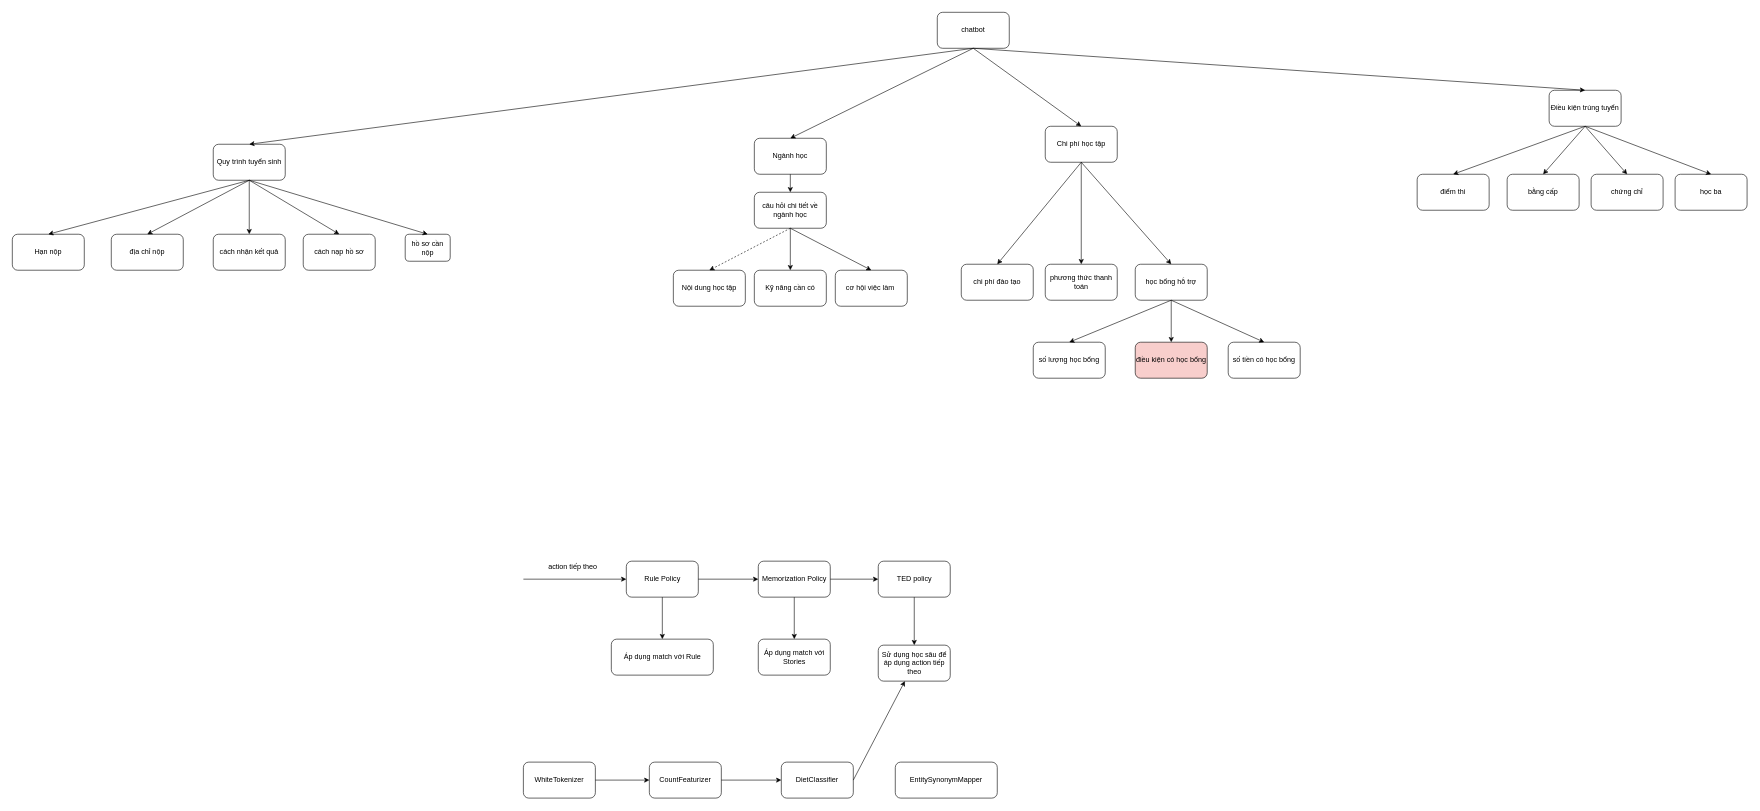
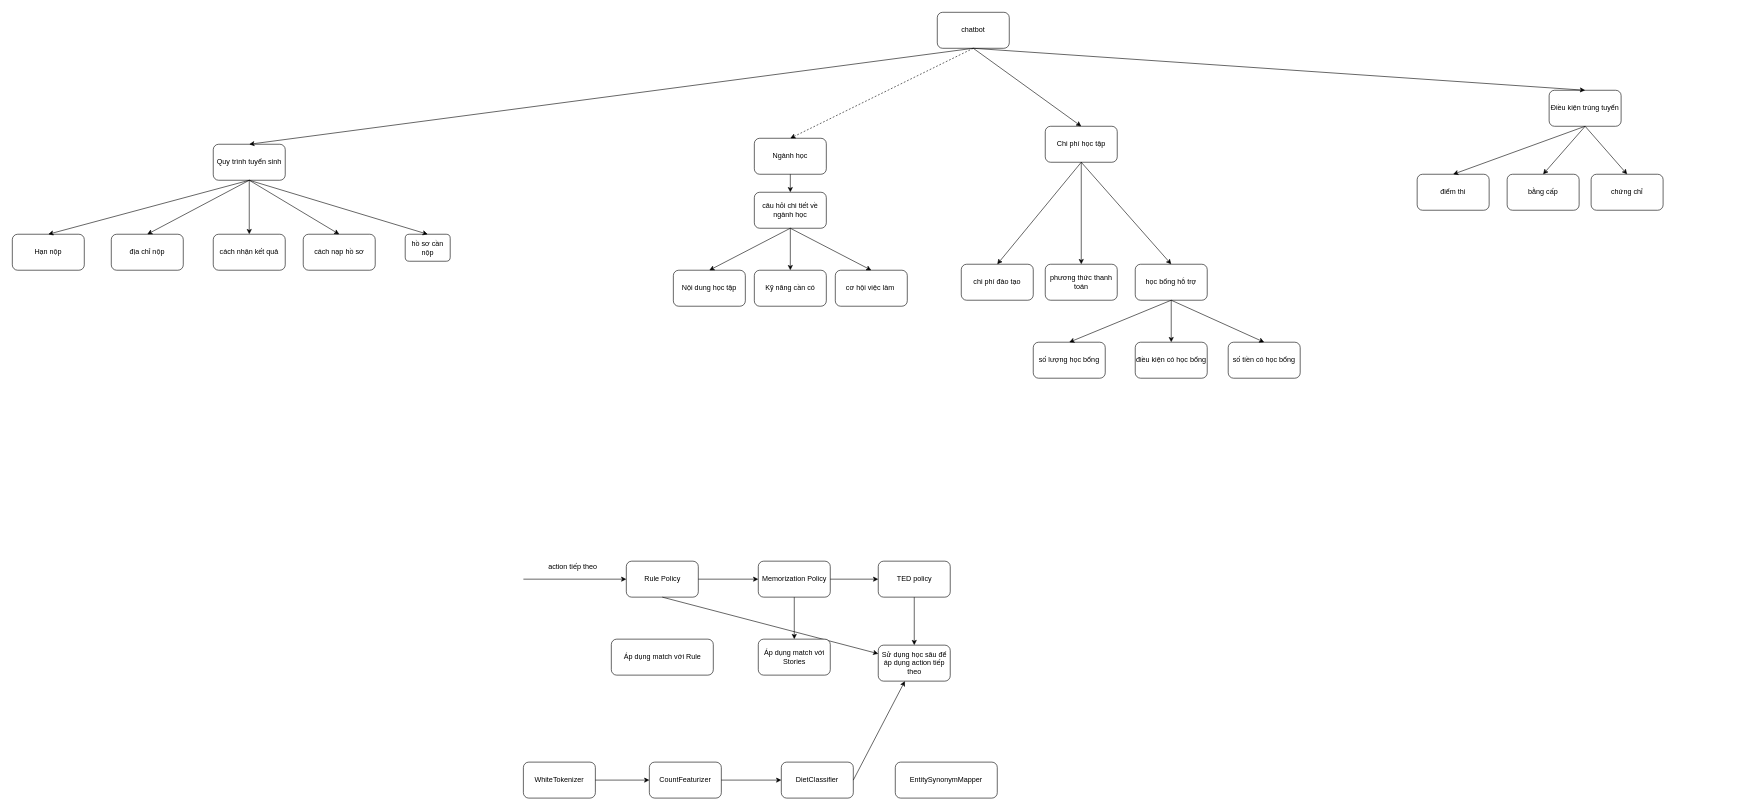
  <mxCell id="0" />
  <mxCell id="1" parent="0" />
  <mxCell id="2" value="Quy trình tuyển sinh" style="rounded=1;whiteSpace=wrap;html=1;" parent="1" vertex="1"><mxGeometry x="355" y="240" width="120" height="60" as="geometry" /></mxCell>
  <mxCell id="3" value="Ngành học" style="rounded=1;whiteSpace=wrap;html=1;" parent="1" vertex="1"><mxGeometry x="1257" y="230" width="120" height="60" as="geometry" /></mxCell>
  <mxCell id="4" value="Chi phí học tập" style="rounded=1;whiteSpace=wrap;html=1;" parent="1" vertex="1"><mxGeometry x="1742" y="210" width="120" height="60" as="geometry" /></mxCell>
  <mxCell id="5" value="Điều kiện trúng tuyển" style="rounded=1;whiteSpace=wrap;html=1;" parent="1" vertex="1"><mxGeometry x="2582" y="150" width="120" height="60" as="geometry" /></mxCell>
  <mxCell id="6" value="cách nhận kết quả" style="rounded=1;whiteSpace=wrap;html=1;" parent="1" vertex="1"><mxGeometry x="355" y="390" width="120" height="60" as="geometry" /></mxCell>
  <mxCell id="7" value="cách nạp hồ sơ" style="rounded=1;whiteSpace=wrap;html=1;" parent="1" vertex="1"><mxGeometry x="505" y="390" width="120" height="60" as="geometry" /></mxCell>
  <mxCell id="8" value="hồ sơ cần nộp" style="rounded=1;whiteSpace=wrap;html=1;" parent="1" vertex="1"><mxGeometry x="675" y="390" width="75" height="45" as="geometry" /></mxCell>
  <mxCell id="9" value="địa chỉ nộp" style="rounded=1;whiteSpace=wrap;html=1;" parent="1" vertex="1"><mxGeometry x="185" y="390" width="120" height="60" as="geometry" /></mxCell>
  <mxCell id="10" value="Hạn nộp" style="rounded=1;whiteSpace=wrap;html=1;" parent="1" vertex="1"><mxGeometry x="20" y="390" width="120" height="60" as="geometry" /></mxCell>
  <mxCell id="11" value="câu hỏi chi tiết về ngành học" style="rounded=1;whiteSpace=wrap;html=1;" parent="1" vertex="1"><mxGeometry x="1257" y="320" width="120" height="60" as="geometry" /></mxCell>
  <mxCell id="12" value="Nội dung học tập" style="rounded=1;whiteSpace=wrap;html=1;" parent="1" vertex="1"><mxGeometry x="1122" y="450" width="120" height="60" as="geometry" /></mxCell>
  <mxCell id="13" value="Kỹ năng cần có" style="rounded=1;whiteSpace=wrap;html=1;" parent="1" vertex="1"><mxGeometry x="1257" y="450" width="120" height="60" as="geometry" /></mxCell>
  <mxCell id="14" value="cơ hội việc làm&amp;nbsp;" style="rounded=1;whiteSpace=wrap;html=1;" parent="1" vertex="1"><mxGeometry x="1392" y="450" width="120" height="60" as="geometry" /></mxCell>
  <mxCell id="15" value="chatbot" style="rounded=1;whiteSpace=wrap;html=1;" parent="1" vertex="1"><mxGeometry x="1562" y="20" width="120" height="60" as="geometry" /></mxCell>
  <mxCell id="16" value="" style="endArrow=classic;html=1;entryX=0.5;entryY=0;entryDx=0;entryDy=0;exitX=0.5;exitY=1;exitDx=0;exitDy=0;" parent="1" source="15" target="2" edge="1"><mxGeometry width="50" height="50" relative="1" as="geometry"><mxPoint x="1262" y="10" as="sourcePoint" /><mxPoint x="1312" y="-40" as="targetPoint" /></mxGeometry></mxCell>
  <mxCell id="17" value="" style="endArrow=classic;html=1;exitX=0.5;exitY=1;exitDx=0;exitDy=0;entryX=0.5;entryY=0;entryDx=0;entryDy=0;" parent="1" source="2" target="9" edge="1"><mxGeometry width="50" height="50" relative="1" as="geometry"><mxPoint x="305" y="320" as="sourcePoint" /><mxPoint x="355" y="270" as="targetPoint" /></mxGeometry></mxCell>
  <mxCell id="18" value="" style="endArrow=classic;html=1;entryX=0.5;entryY=0;entryDx=0;entryDy=0;exitX=0.5;exitY=1;exitDx=0;exitDy=0;" parent="1" source="2" target="6" edge="1"><mxGeometry width="50" height="50" relative="1" as="geometry"><mxPoint x="85" y="340" as="sourcePoint" /><mxPoint x="135" y="290" as="targetPoint" /></mxGeometry></mxCell>
  <mxCell id="19" value="" style="endArrow=classic;html=1;entryX=0.5;entryY=0;entryDx=0;entryDy=0;exitX=0.5;exitY=1;exitDx=0;exitDy=0;" parent="1" source="2" target="7" edge="1"><mxGeometry width="50" height="50" relative="1" as="geometry"><mxPoint x="155" y="370" as="sourcePoint" /><mxPoint x="205" y="320" as="targetPoint" /></mxGeometry></mxCell>
  <mxCell id="20" value="" style="endArrow=classic;html=1;entryX=0.5;entryY=0;entryDx=0;entryDy=0;exitX=0.5;exitY=1;exitDx=0;exitDy=0;" parent="1" source="2" target="8" edge="1"><mxGeometry width="50" height="50" relative="1" as="geometry"><mxPoint x="645" y="370" as="sourcePoint" /><mxPoint x="695" y="320" as="targetPoint" /></mxGeometry></mxCell>
- <mxCell id="21" value="" style="endArrow=classic;html=1;entryX=0.5;entryY=0;entryDx=0;entryDy=0;exitX=0.5;exitY=1;exitDx=0;exitDy=0;dashed=1;" parent="1" source="11" target="12" edge="1"><mxGeometry width="50" height="50" relative="1" as="geometry"><mxPoint x="1072" y="510" as="sourcePoint" /><mxPoint x="1122" y="460" as="targetPoint" /></mxGeometry></mxCell>
+ <mxCell id="21" value="" style="endArrow=classic;html=1;entryX=0.5;entryY=0;entryDx=0;entryDy=0;exitX=0.5;exitY=1;exitDx=0;exitDy=0;" parent="1" source="11" target="12" edge="1"><mxGeometry width="50" height="50" relative="1" as="geometry"><mxPoint x="1072" y="510" as="sourcePoint" /><mxPoint x="1122" y="460" as="targetPoint" /></mxGeometry></mxCell>
  <mxCell id="22" value="" style="endArrow=classic;html=1;entryX=0.5;entryY=0;entryDx=0;entryDy=0;exitX=0.5;exitY=1;exitDx=0;exitDy=0;" parent="1" source="11" target="13" edge="1"><mxGeometry width="50" height="50" relative="1" as="geometry"><mxPoint x="1312" y="440" as="sourcePoint" /><mxPoint x="1092" y="430" as="targetPoint" /></mxGeometry></mxCell>
  <mxCell id="23" value="" style="endArrow=classic;html=1;entryX=0.5;entryY=0;entryDx=0;entryDy=0;exitX=0.5;exitY=1;exitDx=0;exitDy=0;" parent="1" source="11" target="14" edge="1"><mxGeometry width="50" height="50" relative="1" as="geometry"><mxPoint x="1442" y="470" as="sourcePoint" /><mxPoint x="1492" y="420" as="targetPoint" /></mxGeometry></mxCell>
  <mxCell id="24" value="" style="endArrow=classic;html=1;exitX=0.5;exitY=1;exitDx=0;exitDy=0;entryX=0.5;entryY=0;entryDx=0;entryDy=0;" parent="1" source="3" target="11" edge="1"><mxGeometry width="50" height="50" relative="1" as="geometry"><mxPoint x="1182" y="410" as="sourcePoint" /><mxPoint x="1232" y="360" as="targetPoint" /></mxGeometry></mxCell>
- <mxCell id="25" value="" style="endArrow=classic;html=1;exitX=0.5;exitY=1;exitDx=0;exitDy=0;entryX=0.5;entryY=0;entryDx=0;entryDy=0;" parent="1" source="15" target="3" edge="1"><mxGeometry width="50" height="50" relative="1" as="geometry"><mxPoint x="1252" y="200" as="sourcePoint" /><mxPoint x="1302" y="150" as="targetPoint" /></mxGeometry></mxCell>
+ <mxCell id="25" value="" style="endArrow=classic;html=1;exitX=0.5;exitY=1;exitDx=0;exitDy=0;entryX=0.5;entryY=0;entryDx=0;entryDy=0;dashed=1;" parent="1" source="15" target="3" edge="1"><mxGeometry width="50" height="50" relative="1" as="geometry"><mxPoint x="1252" y="200" as="sourcePoint" /><mxPoint x="1302" y="150" as="targetPoint" /></mxGeometry></mxCell>
  <mxCell id="26" value="chi phí đào tạo" style="rounded=1;whiteSpace=wrap;html=1;" parent="1" vertex="1"><mxGeometry x="1602" y="440" width="120" height="60" as="geometry" /></mxCell>
  <mxCell id="27" value="phương thức thanh toán" style="rounded=1;whiteSpace=wrap;html=1;" parent="1" vertex="1"><mxGeometry x="1742" y="440" width="120" height="60" as="geometry" /></mxCell>
  <mxCell id="28" value="học bổng hỗ trợ" style="rounded=1;whiteSpace=wrap;html=1;" parent="1" vertex="1"><mxGeometry x="1892" y="440" width="120" height="60" as="geometry" /></mxCell>
  <mxCell id="29" value="" style="endArrow=classic;html=1;exitX=0.5;exitY=1;exitDx=0;exitDy=0;entryX=0.5;entryY=0;entryDx=0;entryDy=0;" parent="1" source="4" target="26" edge="1"><mxGeometry width="50" height="50" relative="1" as="geometry"><mxPoint x="1802" y="330" as="sourcePoint" /><mxPoint x="1852" y="280" as="targetPoint" /></mxGeometry></mxCell>
  <mxCell id="30" value="" style="endArrow=classic;html=1;entryX=0.5;entryY=0;entryDx=0;entryDy=0;exitX=0.5;exitY=1;exitDx=0;exitDy=0;" parent="1" source="4" target="27" edge="1"><mxGeometry width="50" height="50" relative="1" as="geometry"><mxPoint x="1712" y="430" as="sourcePoint" /><mxPoint x="1762" y="380" as="targetPoint" /></mxGeometry></mxCell>
  <mxCell id="31" value="" style="endArrow=classic;html=1;entryX=0.5;entryY=0;entryDx=0;entryDy=0;exitX=0.5;exitY=1;exitDx=0;exitDy=0;" parent="1" source="4" target="28" edge="1"><mxGeometry width="50" height="50" relative="1" as="geometry"><mxPoint x="1832" y="310" as="sourcePoint" /><mxPoint x="1882" y="260" as="targetPoint" /></mxGeometry></mxCell>
  <mxCell id="32" value="" style="endArrow=classic;html=1;entryX=0.5;entryY=0;entryDx=0;entryDy=0;exitX=0.5;exitY=1;exitDx=0;exitDy=0;" parent="1" source="15" target="4" edge="1"><mxGeometry width="50" height="50" relative="1" as="geometry"><mxPoint x="1622" y="160" as="sourcePoint" /><mxPoint x="1672" y="110" as="targetPoint" /></mxGeometry></mxCell>
  <mxCell id="33" value="" style="endArrow=classic;html=1;entryX=0.5;entryY=0;entryDx=0;entryDy=0;exitX=0.5;exitY=1;exitDx=0;exitDy=0;" parent="1" source="15" target="5" edge="1"><mxGeometry width="50" height="50" relative="1" as="geometry"><mxPoint x="1712" y="110" as="sourcePoint" /><mxPoint x="1702" y="120" as="targetPoint" /></mxGeometry></mxCell>
  <mxCell id="34" value="điểm thi" style="rounded=1;whiteSpace=wrap;html=1;" parent="1" vertex="1"><mxGeometry x="2362" y="290" width="120" height="60" as="geometry" /></mxCell>
  <mxCell id="35" value="bằng cấp" style="rounded=1;whiteSpace=wrap;html=1;" parent="1" vertex="1"><mxGeometry x="2512" y="290" width="120" height="60" as="geometry" /></mxCell>
  <mxCell id="36" value="chứng chỉ" style="rounded=1;whiteSpace=wrap;html=1;" parent="1" vertex="1"><mxGeometry x="2652" y="290" width="120" height="60" as="geometry" /></mxCell>
- <mxCell id="37" value="học ba" style="rounded=1;whiteSpace=wrap;html=1;" parent="1" vertex="1"><mxGeometry x="2792" y="290" width="120" height="60" as="geometry" /></mxCell>
  <mxCell id="38" value="" style="endArrow=classic;html=1;exitX=0.5;exitY=1;exitDx=0;exitDy=0;entryX=0.5;entryY=0;entryDx=0;entryDy=0;" parent="1" source="5" target="34" edge="1"><mxGeometry width="50" height="50" relative="1" as="geometry"><mxPoint x="2302" y="270" as="sourcePoint" /><mxPoint x="2352" y="220" as="targetPoint" /></mxGeometry></mxCell>
  <mxCell id="39" value="" style="endArrow=classic;html=1;exitX=0.5;exitY=1;exitDx=0;exitDy=0;entryX=0.5;entryY=0;entryDx=0;entryDy=0;" parent="1" source="5" target="35" edge="1"><mxGeometry width="50" height="50" relative="1" as="geometry"><mxPoint x="2342" y="240" as="sourcePoint" /><mxPoint x="2392" y="190" as="targetPoint" /></mxGeometry></mxCell>
  <mxCell id="40" value="" style="endArrow=classic;html=1;entryX=0.5;entryY=0;entryDx=0;entryDy=0;exitX=0.5;exitY=1;exitDx=0;exitDy=0;" parent="1" source="5" target="36" edge="1"><mxGeometry width="50" height="50" relative="1" as="geometry"><mxPoint x="2382" y="270" as="sourcePoint" /><mxPoint x="2432" y="220" as="targetPoint" /></mxGeometry></mxCell>
- <mxCell id="41" value="" style="endArrow=classic;html=1;entryX=0.5;entryY=0;entryDx=0;entryDy=0;exitX=0.5;exitY=1;exitDx=0;exitDy=0;" parent="1" source="5" target="37" edge="1"><mxGeometry width="50" height="50" relative="1" as="geometry"><mxPoint x="2792" y="210" as="sourcePoint" /><mxPoint x="2772" y="190" as="targetPoint" /></mxGeometry></mxCell>
  <mxCell id="42" value="" style="endArrow=classic;html=1;exitX=0.5;exitY=1;exitDx=0;exitDy=0;entryX=0.5;entryY=0;entryDx=0;entryDy=0;" parent="1" source="2" target="10" edge="1"><mxGeometry width="50" height="50" relative="1" as="geometry"><mxPoint x="-75" y="350" as="sourcePoint" /><mxPoint x="-25" y="300" as="targetPoint" /></mxGeometry></mxCell>
  <mxCell id="43" value="số lượng học bổng" style="rounded=1;whiteSpace=wrap;html=1;" parent="1" vertex="1"><mxGeometry x="1722" y="570" width="120" height="60" as="geometry" /></mxCell>
- <mxCell id="44" value="điều kiện có học bổng" style="rounded=1;whiteSpace=wrap;html=1;fillColor=#f8cecc;" parent="1" vertex="1"><mxGeometry x="1892" y="570" width="120" height="60" as="geometry" /></mxCell>
+ <mxCell id="44" value="điều kiện có học bổng" style="rounded=1;whiteSpace=wrap;html=1;" parent="1" vertex="1"><mxGeometry x="1892" y="570" width="120" height="60" as="geometry" /></mxCell>
  <mxCell id="45" value="số tiền có học bổng" style="rounded=1;whiteSpace=wrap;html=1;" parent="1" vertex="1"><mxGeometry x="2047" y="570" width="120" height="60" as="geometry" /></mxCell>
  <mxCell id="46" value="" style="endArrow=classic;html=1;exitX=0.5;exitY=1;exitDx=0;exitDy=0;entryX=0.5;entryY=0;entryDx=0;entryDy=0;" parent="1" source="28" target="43" edge="1"><mxGeometry width="50" height="50" relative="1" as="geometry"><mxPoint x="1602" y="630" as="sourcePoint" /><mxPoint x="1652" y="580" as="targetPoint" /></mxGeometry></mxCell>
  <mxCell id="47" value="" style="endArrow=classic;html=1;exitX=0.5;exitY=1;exitDx=0;exitDy=0;entryX=0.5;entryY=0;entryDx=0;entryDy=0;" parent="1" source="28" target="44" edge="1"><mxGeometry width="50" height="50" relative="1" as="geometry"><mxPoint x="1792" y="690" as="sourcePoint" /><mxPoint x="1842" y="640" as="targetPoint" /></mxGeometry></mxCell>
  <mxCell id="48" value="" style="endArrow=classic;html=1;entryX=0.5;entryY=0;entryDx=0;entryDy=0;exitX=0.5;exitY=1;exitDx=0;exitDy=0;" parent="1" source="28" target="45" edge="1"><mxGeometry width="50" height="50" relative="1" as="geometry"><mxPoint x="1892" y="710" as="sourcePoint" /><mxPoint x="1942" y="660" as="targetPoint" /></mxGeometry></mxCell>
  <mxCell id="49" value="Rule Policy" style="rounded=1;whiteSpace=wrap;html=1;" parent="1" vertex="1"><mxGeometry x="1043.6" y="935" width="120" height="60" as="geometry" /></mxCell>
  <mxCell id="50" value="Memorization Policy" style="rounded=1;whiteSpace=wrap;html=1;" parent="1" vertex="1"><mxGeometry x="1263.6" y="935" width="120" height="60" as="geometry" /></mxCell>
  <mxCell id="51" value="" style="endArrow=classic;html=1;entryX=0;entryY=0.5;entryDx=0;entryDy=0;exitX=1;exitY=0.5;exitDx=0;exitDy=0;" parent="1" source="49" target="50" edge="1"><mxGeometry width="50" height="50" relative="1" as="geometry"><mxPoint x="1113.6" y="915" as="sourcePoint" /><mxPoint x="1163.6" y="865" as="targetPoint" /></mxGeometry></mxCell>
  <mxCell id="52" value="TED policy" style="rounded=1;whiteSpace=wrap;html=1;" parent="1" vertex="1"><mxGeometry x="1463.6" y="935" width="120" height="60" as="geometry" /></mxCell>
  <mxCell id="53" value="" style="endArrow=classic;html=1;entryX=0;entryY=0.5;entryDx=0;entryDy=0;exitX=1;exitY=0.5;exitDx=0;exitDy=0;" parent="1" source="50" target="52" edge="1"><mxGeometry width="50" height="50" relative="1" as="geometry"><mxPoint x="1353.6" y="915" as="sourcePoint" /><mxPoint x="1403.6" y="865" as="targetPoint" /></mxGeometry></mxCell>
- <mxCell id="54" value="" style="endArrow=classic;html=1;exitX=0.5;exitY=1;exitDx=0;exitDy=0;entryX=0.5;entryY=0;entryDx=0;entryDy=0;" parent="1" source="49" target="55" edge="1"><mxGeometry width="50" height="50" relative="1" as="geometry"><mxPoint x="1103.6" y="1095" as="sourcePoint" /><mxPoint x="1103.6" y="1045" as="targetPoint" /></mxGeometry></mxCell>
+ <mxCell id="54" value="" style="endArrow=classic;html=1;exitX=0.5;exitY=1;exitDx=0;exitDy=0;" parent="1" source="49" target="58" edge="1"><mxGeometry width="50" height="50" relative="1" as="geometry"><mxPoint x="1103.6" y="1095" as="sourcePoint" /><mxPoint x="1103.6" y="1045" as="targetPoint" /></mxGeometry></mxCell>
  <mxCell id="55" value="Áp dụng match với Rule" style="rounded=1;whiteSpace=wrap;html=1;" parent="1" vertex="1"><mxGeometry x="1018.6" y="1065" width="170" height="60" as="geometry" /></mxCell>
  <mxCell id="56" value="Áp dụng match với Stories" style="rounded=1;whiteSpace=wrap;html=1;" parent="1" vertex="1"><mxGeometry x="1263.6" y="1065" width="120" height="60" as="geometry" /></mxCell>
  <mxCell id="57" value="" style="endArrow=classic;html=1;entryX=0.5;entryY=0;entryDx=0;entryDy=0;exitX=0.5;exitY=1;exitDx=0;exitDy=0;" parent="1" source="50" target="56" edge="1"><mxGeometry width="50" height="50" relative="1" as="geometry"><mxPoint x="1173.6" y="915" as="sourcePoint" /><mxPoint x="1223.6" y="865" as="targetPoint" /></mxGeometry></mxCell>
  <mxCell id="58" value="Sử dụng học sâu để áp dụng action tiếp theo" style="rounded=1;whiteSpace=wrap;html=1;" parent="1" vertex="1"><mxGeometry x="1463.6" y="1075" width="120" height="60" as="geometry" /></mxCell>
  <mxCell id="59" value="" style="endArrow=classic;html=1;entryX=0.5;entryY=0;entryDx=0;entryDy=0;exitX=0.5;exitY=1;exitDx=0;exitDy=0;" parent="1" source="52" target="58" edge="1"><mxGeometry width="50" height="50" relative="1" as="geometry"><mxPoint x="1353.6" y="915" as="sourcePoint" /><mxPoint x="1403.6" y="865" as="targetPoint" /></mxGeometry></mxCell>
  <mxCell id="60" value="" style="endArrow=classic;html=1;entryX=0;entryY=0.5;entryDx=0;entryDy=0;" parent="1" target="49" edge="1"><mxGeometry width="50" height="50" relative="1" as="geometry"><mxPoint x="872" y="965" as="sourcePoint" /><mxPoint x="1003.6" y="895" as="targetPoint" /></mxGeometry></mxCell>
  <mxCell id="61" value="action tiếp theo" style="text;html=1;align=center;verticalAlign=middle;resizable=0;points=[];autosize=1;strokeColor=none;fillColor=none;" parent="1" vertex="1"><mxGeometry x="903.6" y="930" width="100" height="30" as="geometry" /></mxCell>
  <mxCell id="62" value="WhiteTokenizer" style="rounded=1;whiteSpace=wrap;html=1;" parent="1" vertex="1"><mxGeometry x="872" y="1270" width="120" height="60" as="geometry" /></mxCell>
  <mxCell id="63" value="DietClassifier" style="rounded=1;whiteSpace=wrap;html=1;" parent="1" vertex="1"><mxGeometry x="1302" y="1270" width="120" height="60" as="geometry" /></mxCell>
  <mxCell id="64" value="CountFeaturizer" style="rounded=1;whiteSpace=wrap;html=1;" parent="1" vertex="1"><mxGeometry x="1082" y="1270" width="120" height="60" as="geometry" /></mxCell>
  <mxCell id="65" value="" style="endArrow=classic;html=1;entryX=0;entryY=0.5;entryDx=0;entryDy=0;exitX=1;exitY=0.5;exitDx=0;exitDy=0;" parent="1" source="62" target="64" edge="1"><mxGeometry width="50" height="50" relative="1" as="geometry"><mxPoint x="892" y="1350" as="sourcePoint" /><mxPoint x="942" y="1300" as="targetPoint" /></mxGeometry></mxCell>
  <mxCell id="66" value="" style="endArrow=classic;html=1;entryX=0;entryY=0.5;entryDx=0;entryDy=0;exitX=1;exitY=0.5;exitDx=0;exitDy=0;" parent="1" source="64" target="63" edge="1"><mxGeometry width="50" height="50" relative="1" as="geometry"><mxPoint x="972" y="1440" as="sourcePoint" /><mxPoint x="1022" y="1390" as="targetPoint" /></mxGeometry></mxCell>
  <mxCell id="67" value="EntitySynonymMapper" style="rounded=1;whiteSpace=wrap;html=1;" parent="1" vertex="1"><mxGeometry x="1492" y="1270" width="170" height="60" as="geometry" /></mxCell>
  <mxCell id="68" value="" style="endArrow=classic;html=1;exitX=1;exitY=0.5;exitDx=0;exitDy=0;" parent="1" source="63" target="58" edge="1"><mxGeometry width="50" height="50" relative="1" as="geometry"><mxPoint x="1352" y="1260" as="sourcePoint" /><mxPoint x="1402" y="1210" as="targetPoint" /></mxGeometry></mxCell>
